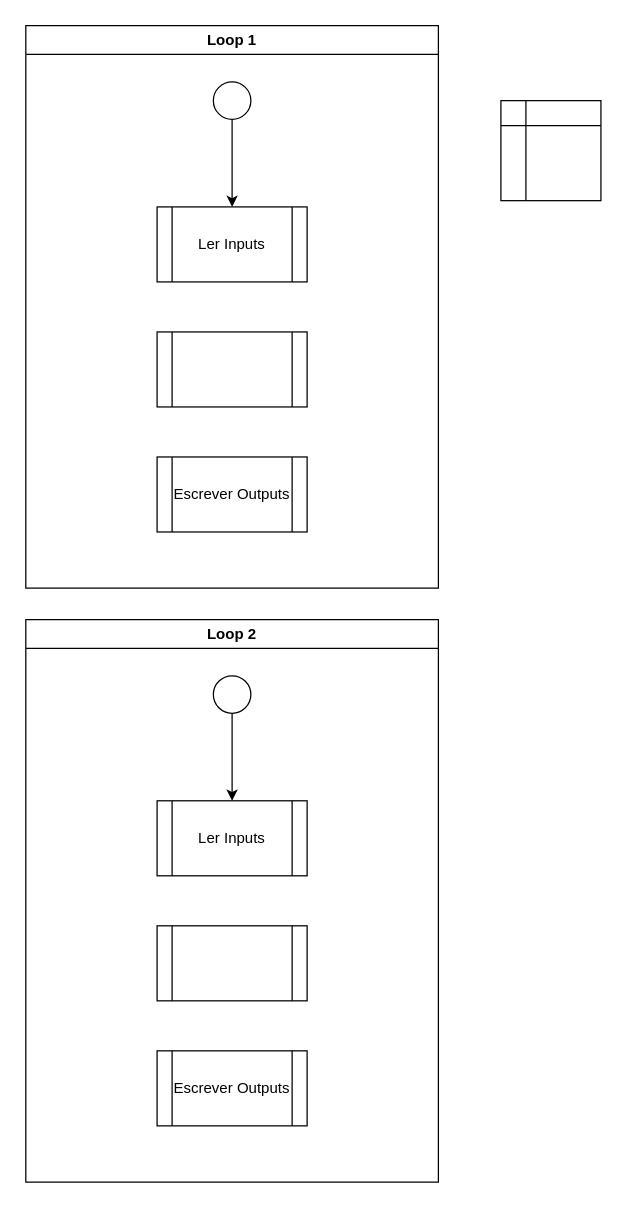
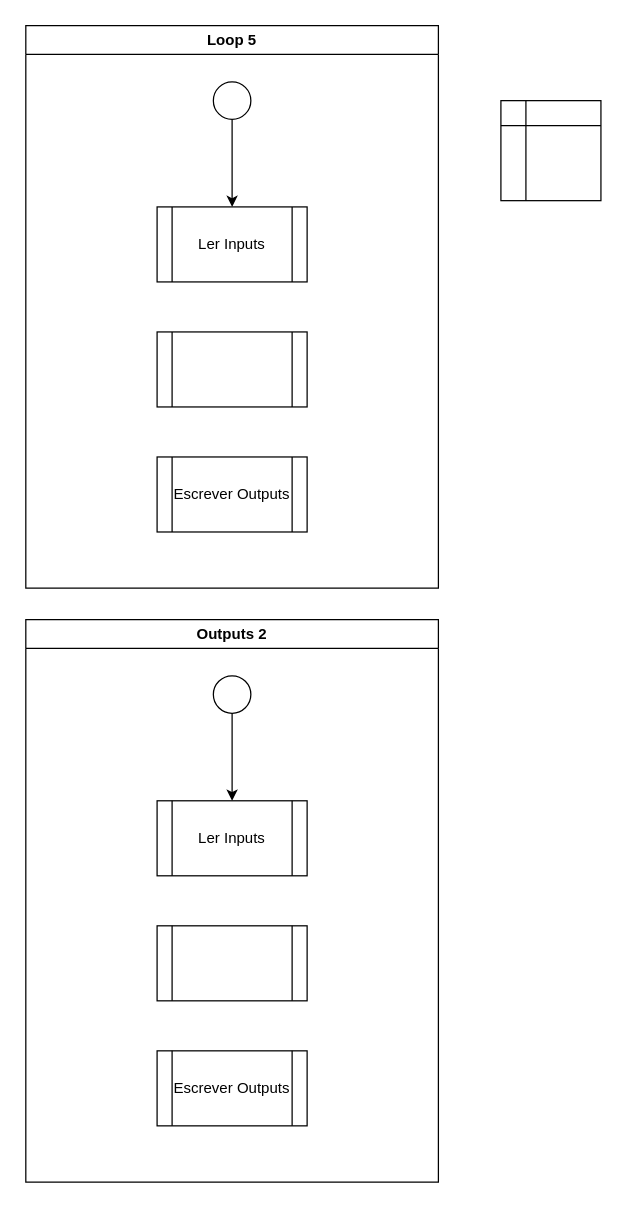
  <mxCell id="0" />
  <mxCell id="1" parent="0" />
  <mxCell id="2" value="" style="shape=internalStorage;whiteSpace=wrap;html=1;backgroundOutline=1;" vertex="1" parent="1"><mxGeometry x="400" y="80" width="80" height="80" as="geometry" /></mxCell>
- <mxCell id="3" value="Loop 1" style="swimlane;whiteSpace=wrap;html=1;" vertex="1" parent="1"><mxGeometry x="20" y="20" width="330" height="450" as="geometry" /></mxCell>
+ <mxCell id="3" value="Loop 5" style="swimlane;whiteSpace=wrap;html=1;" vertex="1" parent="1"><mxGeometry x="20" y="20" width="330" height="450" as="geometry" /></mxCell>
  <mxCell id="4" style="edgeStyle=orthogonalEdgeStyle;rounded=0;orthogonalLoop=1;jettySize=auto;html=1;exitX=0.5;exitY=1;exitDx=0;exitDy=0;entryX=0.5;entryY=0;entryDx=0;entryDy=0;" edge="1" parent="3" source="5" target="6"><mxGeometry relative="1" as="geometry" /></mxCell>
  <mxCell id="5" value="" style="ellipse;whiteSpace=wrap;html=1;" parent="3" vertex="1"><mxGeometry x="150" y="45" width="30" height="30" as="geometry" /></mxCell>
  <mxCell id="6" value="Ler Inputs" style="shape=process;whiteSpace=wrap;html=1;backgroundOutline=1;" parent="3" vertex="1"><mxGeometry x="105" y="145" width="120" height="60" as="geometry" /></mxCell>
  <mxCell id="7" value="" style="shape=process;whiteSpace=wrap;html=1;backgroundOutline=1;" parent="3" vertex="1"><mxGeometry x="105" y="245" width="120" height="60" as="geometry" /></mxCell>
  <mxCell id="8" value="Escrever Outputs" style="shape=process;whiteSpace=wrap;html=1;backgroundOutline=1;" parent="3" vertex="1"><mxGeometry x="105" y="345" width="120" height="60" as="geometry" /></mxCell>
- <mxCell id="9" value="Loop 2" style="swimlane;whiteSpace=wrap;html=1;" vertex="1" parent="1"><mxGeometry x="20" y="495" width="330" height="450" as="geometry" /></mxCell>
+ <mxCell id="9" value="Outputs 2" style="swimlane;whiteSpace=wrap;html=1;" vertex="1" parent="1"><mxGeometry x="20" y="495" width="330" height="450" as="geometry" /></mxCell>
  <mxCell id="10" style="edgeStyle=orthogonalEdgeStyle;rounded=0;orthogonalLoop=1;jettySize=auto;html=1;exitX=0.5;exitY=1;exitDx=0;exitDy=0;entryX=0.5;entryY=0;entryDx=0;entryDy=0;" edge="1" parent="9" source="11" target="12"><mxGeometry relative="1" as="geometry" /></mxCell>
  <mxCell id="11" value="" style="ellipse;whiteSpace=wrap;html=1;" vertex="1" parent="9"><mxGeometry x="150" y="45" width="30" height="30" as="geometry" /></mxCell>
  <mxCell id="12" value="Ler Inputs" style="shape=process;whiteSpace=wrap;html=1;backgroundOutline=1;" vertex="1" parent="9"><mxGeometry x="105" y="145" width="120" height="60" as="geometry" /></mxCell>
  <mxCell id="13" value="" style="shape=process;whiteSpace=wrap;html=1;backgroundOutline=1;" vertex="1" parent="9"><mxGeometry x="105" y="245" width="120" height="60" as="geometry" /></mxCell>
  <mxCell id="14" value="Escrever Outputs" style="shape=process;whiteSpace=wrap;html=1;backgroundOutline=1;" vertex="1" parent="9"><mxGeometry x="105" y="345" width="120" height="60" as="geometry" /></mxCell>
